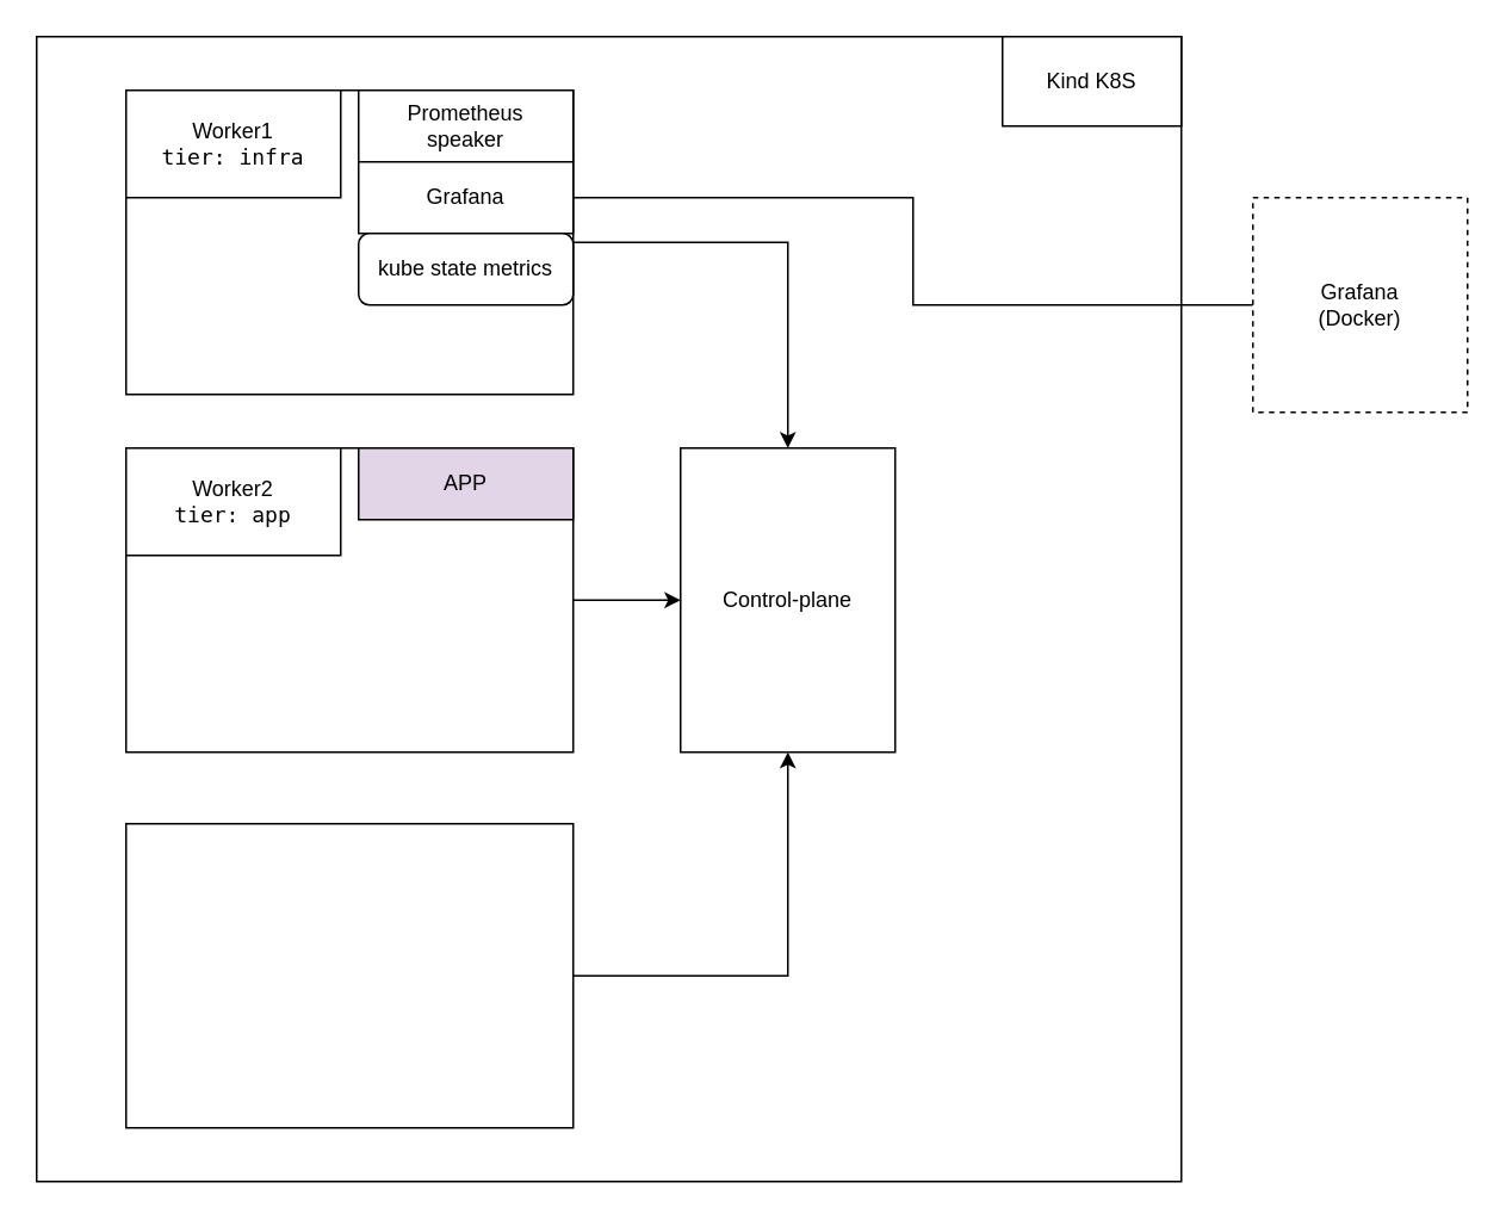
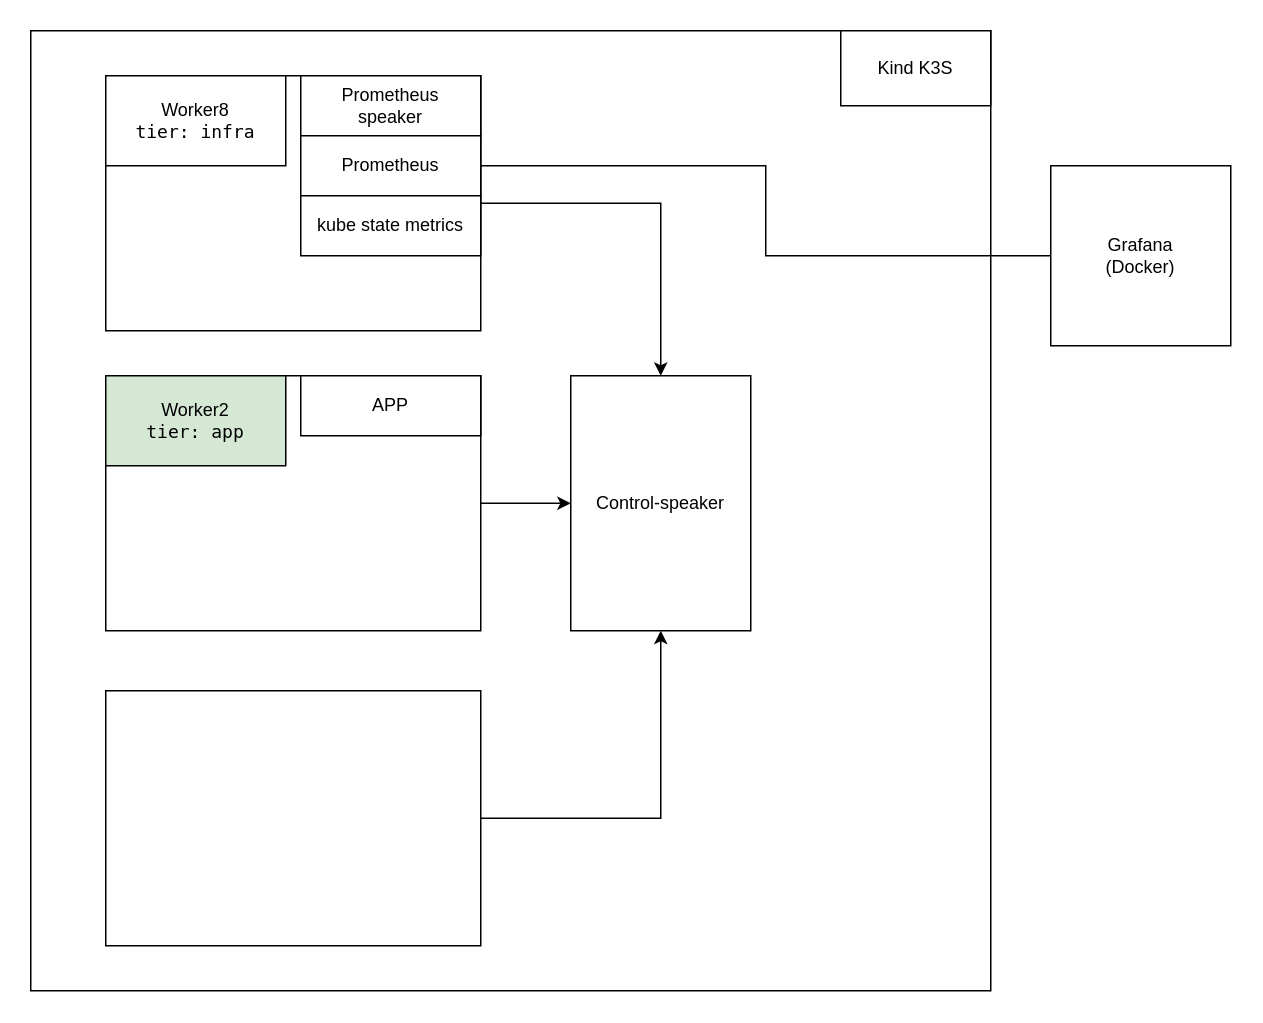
  <mxCell id="0" />
  <mxCell id="1" parent="0" />
  <mxCell id="2" value="" style="whiteSpace=wrap;html=1;aspect=fixed;" vertex="1" parent="1"><mxGeometry x="20" y="20" width="640" height="640" as="geometry" /></mxCell>
  <mxCell id="3" style="edgeStyle=orthogonalEdgeStyle;rounded=0;orthogonalLoop=1;jettySize=auto;html=1;" edge="1" parent="1" source="4" target="9"><mxGeometry relative="1" as="geometry" /></mxCell>
  <mxCell id="4" value="" style="rounded=0;whiteSpace=wrap;html=1;" vertex="1" parent="1"><mxGeometry x="70" y="460" width="250" height="170" as="geometry" /></mxCell>
  <mxCell id="5" style="edgeStyle=orthogonalEdgeStyle;rounded=0;orthogonalLoop=1;jettySize=auto;html=1;" edge="1" parent="1" source="6" target="9"><mxGeometry relative="1" as="geometry" /></mxCell>
  <mxCell id="6" value="" style="rounded=0;whiteSpace=wrap;html=1;" vertex="1" parent="1"><mxGeometry x="70" y="250" width="250" height="170" as="geometry" /></mxCell>
  <mxCell id="7" style="edgeStyle=orthogonalEdgeStyle;rounded=0;orthogonalLoop=1;jettySize=auto;html=1;" edge="1" parent="1" source="8" target="9"><mxGeometry relative="1" as="geometry" /></mxCell>
  <mxCell id="8" value="" style="rounded=0;whiteSpace=wrap;html=1;" vertex="1" parent="1"><mxGeometry x="70" y="50" width="250" height="170" as="geometry" /></mxCell>
- <mxCell id="9" value="Control-plane" style="rounded=0;whiteSpace=wrap;html=1;" vertex="1" parent="1"><mxGeometry x="380" y="250" width="120" height="170" as="geometry" /></mxCell>
- <mxCell id="10" value="Kind K8S" style="rounded=0;whiteSpace=wrap;html=1;" vertex="1" parent="1"><mxGeometry x="560" y="20" width="100" height="50" as="geometry" /></mxCell>
- <mxCell id="11" value="Worker1&lt;div&gt;&lt;code class=&quot;listtype-code listindent1 list-code1 lang-yaml&quot; spellcheck=&quot;false&quot;&gt;tier: infra&lt;/code&gt;&lt;br&gt;&lt;/div&gt;" style="rounded=0;whiteSpace=wrap;html=1;" vertex="1" parent="1"><mxGeometry x="70" y="50" width="120" height="60" as="geometry" /></mxCell>
- <mxCell id="12" value="Worker2&lt;div&gt;&lt;code class=&quot;listtype-code listindent1 list-code1 lang-yaml&quot; spellcheck=&quot;false&quot;&gt;tier: app&lt;/code&gt;&lt;br&gt;&lt;/div&gt;" style="rounded=0;whiteSpace=wrap;html=1;" vertex="1" parent="1"><mxGeometry x="70" y="250" width="120" height="60" as="geometry" /></mxCell>
+ <mxCell id="9" value="Control-speaker" style="rounded=0;whiteSpace=wrap;html=1;" vertex="1" parent="1"><mxGeometry x="380" y="250" width="120" height="170" as="geometry" /></mxCell>
+ <mxCell id="10" value="Kind K3S" style="rounded=0;whiteSpace=wrap;html=1;" vertex="1" parent="1"><mxGeometry x="560" y="20" width="100" height="50" as="geometry" /></mxCell>
+ <mxCell id="11" value="Worker8&lt;div&gt;&lt;code class=&quot;listtype-code listindent1 list-code1 lang-yaml&quot; spellcheck=&quot;false&quot;&gt;tier: infra&lt;/code&gt;&lt;br&gt;&lt;/div&gt;" style="rounded=0;whiteSpace=wrap;html=1;" vertex="1" parent="1"><mxGeometry x="70" y="50" width="120" height="60" as="geometry" /></mxCell>
+ <mxCell id="12" value="Worker2&lt;div&gt;&lt;code class=&quot;listtype-code listindent1 list-code1 lang-yaml&quot; spellcheck=&quot;false&quot;&gt;tier: app&lt;/code&gt;&lt;br&gt;&lt;/div&gt;" style="rounded=0;whiteSpace=wrap;html=1;fillColor=#d5e8d4;" vertex="1" parent="1"><mxGeometry x="70" y="250" width="120" height="60" as="geometry" /></mxCell>
  <mxCell id="13" value="Prometheus&lt;div&gt;speaker&lt;/div&gt;" style="rounded=0;whiteSpace=wrap;html=1;" vertex="1" parent="1"><mxGeometry x="200" y="50" width="120" height="40" as="geometry" /></mxCell>
- <mxCell id="14" value="Grafana" style="rounded=0;whiteSpace=wrap;html=1;" vertex="1" parent="1"><mxGeometry x="200" y="90" width="120" height="40" as="geometry" /></mxCell>
- <mxCell id="15" value="kube state metrics" style="whiteSpace=wrap;html=1;rounded=1;" vertex="1" parent="1"><mxGeometry x="200" y="130" width="120" height="40" as="geometry" /></mxCell>
+ <mxCell id="14" value="Prometheus" style="rounded=0;whiteSpace=wrap;html=1;" vertex="1" parent="1"><mxGeometry x="200" y="90" width="120" height="40" as="geometry" /></mxCell>
+ <mxCell id="15" value="kube state metrics" style="rounded=0;whiteSpace=wrap;html=1;" vertex="1" parent="1"><mxGeometry x="200" y="130" width="120" height="40" as="geometry" /></mxCell>
  <mxCell id="16" style="edgeStyle=orthogonalEdgeStyle;rounded=0;orthogonalLoop=1;jettySize=auto;html=1;endArrow=none;" edge="1" parent="1" source="17" target="14"><mxGeometry relative="1" as="geometry" /></mxCell>
- <mxCell id="17" value="Grafana&lt;div&gt;(Docker)&lt;/div&gt;" style="rounded=0;whiteSpace=wrap;html=1;dashed=1;" vertex="1" parent="1"><mxGeometry x="700" y="110" width="120" height="120" as="geometry" /></mxCell>
- <mxCell id="18" value="APP" style="rounded=0;whiteSpace=wrap;html=1;fillColor=#e1d5e7;" vertex="1" parent="1"><mxGeometry x="200" y="250" width="120" height="40" as="geometry" /></mxCell>
+ <mxCell id="17" value="Grafana&lt;div&gt;(Docker)&lt;/div&gt;" style="rounded=0;whiteSpace=wrap;html=1;" vertex="1" parent="1"><mxGeometry x="700" y="110" width="120" height="120" as="geometry" /></mxCell>
+ <mxCell id="18" value="APP" style="rounded=0;whiteSpace=wrap;html=1;" vertex="1" parent="1"><mxGeometry x="200" y="250" width="120" height="40" as="geometry" /></mxCell>
